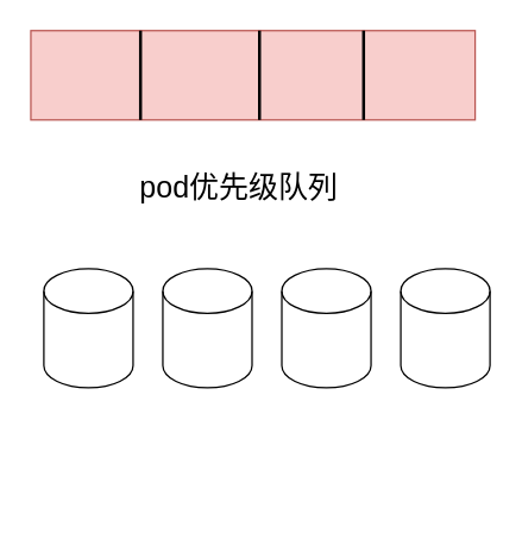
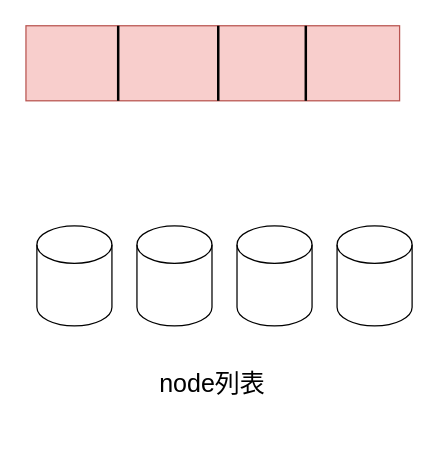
  <mxCell id="0" />
  <mxCell id="1" parent="0" />
  <mxCell id="2" value="" style="rounded=0;whiteSpace=wrap;html=1;fillColor=#f8cecc;strokeColor=#b85450;" vertex="1" parent="1"><mxGeometry x="20.25" y="20" width="298.75" height="60" as="geometry" /></mxCell>
  <mxCell id="3" value="" style="line;strokeWidth=2;direction=south;html=1;" vertex="1" parent="1"><mxGeometry x="89" y="20" width="10" height="60" as="geometry" /></mxCell>
  <mxCell id="4" value="" style="line;strokeWidth=2;direction=south;html=1;" vertex="1" parent="1"><mxGeometry x="169" y="20" width="10" height="60" as="geometry" /></mxCell>
  <mxCell id="5" value="" style="line;strokeWidth=2;direction=south;html=1;" vertex="1" parent="1"><mxGeometry x="239" y="20" width="10" height="60" as="geometry" /></mxCell>
- <mxCell id="6" value="&lt;font style=&quot;font-size: 20px;&quot;&gt;pod优先级队列&lt;/font&gt;" style="text;strokeColor=none;align=center;fillColor=none;html=1;verticalAlign=middle;whiteSpace=wrap;rounded=0;" vertex="1" parent="1"><mxGeometry x="89" y="90" width="142.5" height="70" as="geometry" /></mxCell>
  <mxCell id="7" value="" style="shape=cylinder3;whiteSpace=wrap;html=1;boundedLbl=1;backgroundOutline=1;size=15;" vertex="1" parent="1"><mxGeometry x="29" y="180" width="60" height="80" as="geometry" /></mxCell>
  <mxCell id="8" value="" style="shape=cylinder3;whiteSpace=wrap;html=1;boundedLbl=1;backgroundOutline=1;size=15;" vertex="1" parent="1"><mxGeometry x="189" y="180" width="60" height="80" as="geometry" /></mxCell>
  <mxCell id="9" value="" style="shape=cylinder3;whiteSpace=wrap;html=1;boundedLbl=1;backgroundOutline=1;size=15;" vertex="1" parent="1"><mxGeometry x="109" y="180" width="60" height="80" as="geometry" /></mxCell>
  <mxCell id="10" value="" style="shape=cylinder3;whiteSpace=wrap;html=1;boundedLbl=1;backgroundOutline=1;size=15;" vertex="1" parent="1"><mxGeometry x="269" y="180" width="60" height="80" as="geometry" /></mxCell>
+ <mxCell id="11" value="&lt;span style=&quot;font-size: 20px;&quot;&gt;node列表&lt;/span&gt;" style="text;strokeColor=none;align=center;fillColor=none;html=1;verticalAlign=middle;whiteSpace=wrap;rounded=0;" vertex="1" parent="1"><mxGeometry x="98.38" y="270" width="142.5" height="70" as="geometry" /></mxCell>
